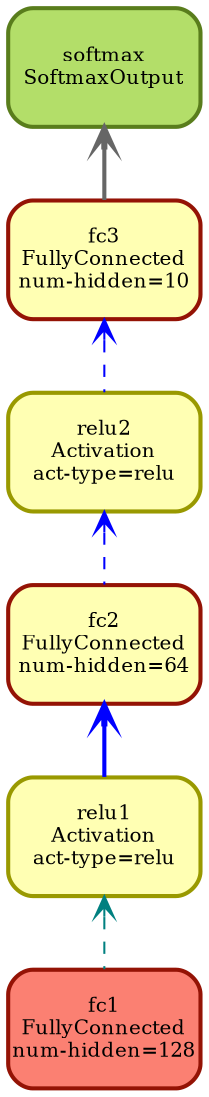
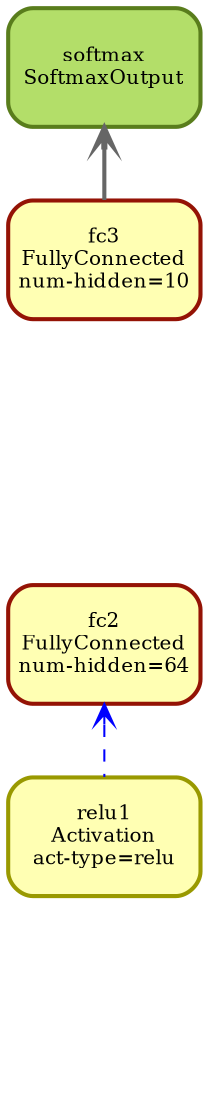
  digraph {
    node [color="#941305" fillcolor="#ffffb3" fixedsize=true fontsize=10 penwidth=2 shape=box style="rounded,filled"]
    edge [arrowtail=open color=blue dir=back fontsize=10 style=dashed]
-   n1 [fillcolor="#fb8072" height=0.8034 label="fc1\nFullyConnected\nnum-hidden=128" width=1.3]
    n2 [color="#999900" height=0.8034 label="relu1\nActivation\nact-type=relu" width=1.3]
    n3 [height=0.8034 label="fc2\nFullyConnected\nnum-hidden=64" width=1.3]
-   n4 [color="#999900" height=0.8034 label="relu2\nActivation\nact-type=relu" width=1.3]
    n5 [height=0.8034 label="fc3\nFullyConnected\nnum-hidden=10" width=1.3]
    n6 [color="#597d1c" fillcolor="#b3de69" height=0.8034 label="softmax\nSoftmaxOutput" width=1.3]
-   n2 -> n1 [color=teal]
-   n3 -> n2 [style=bold]
-   n4 -> n3
-   n5 -> n4
+   n3 -> n2
    n6 -> n5 [color=gray40 style=bold]
  }
